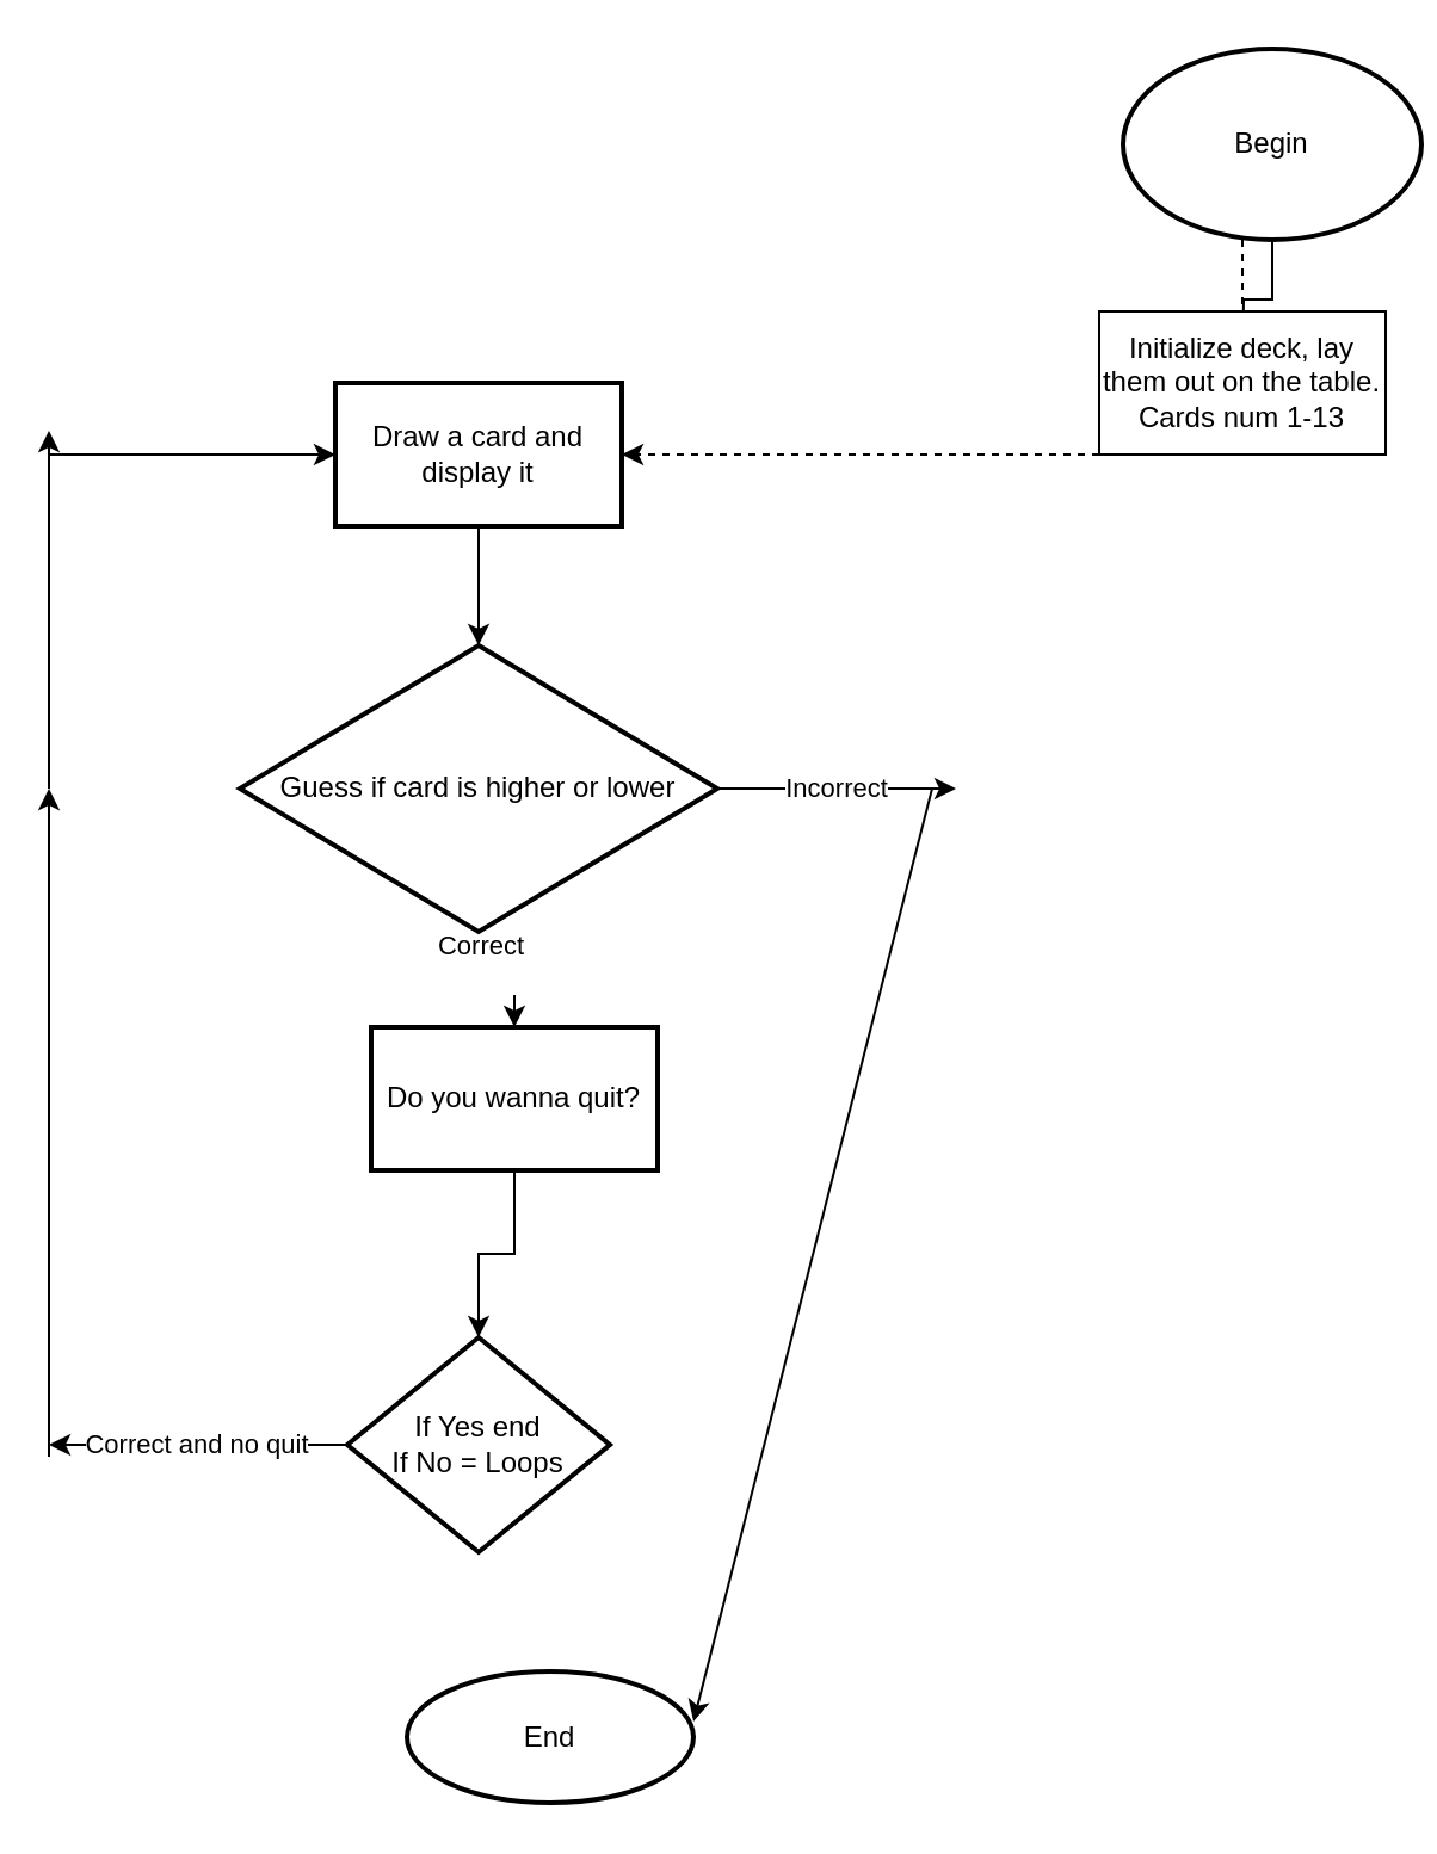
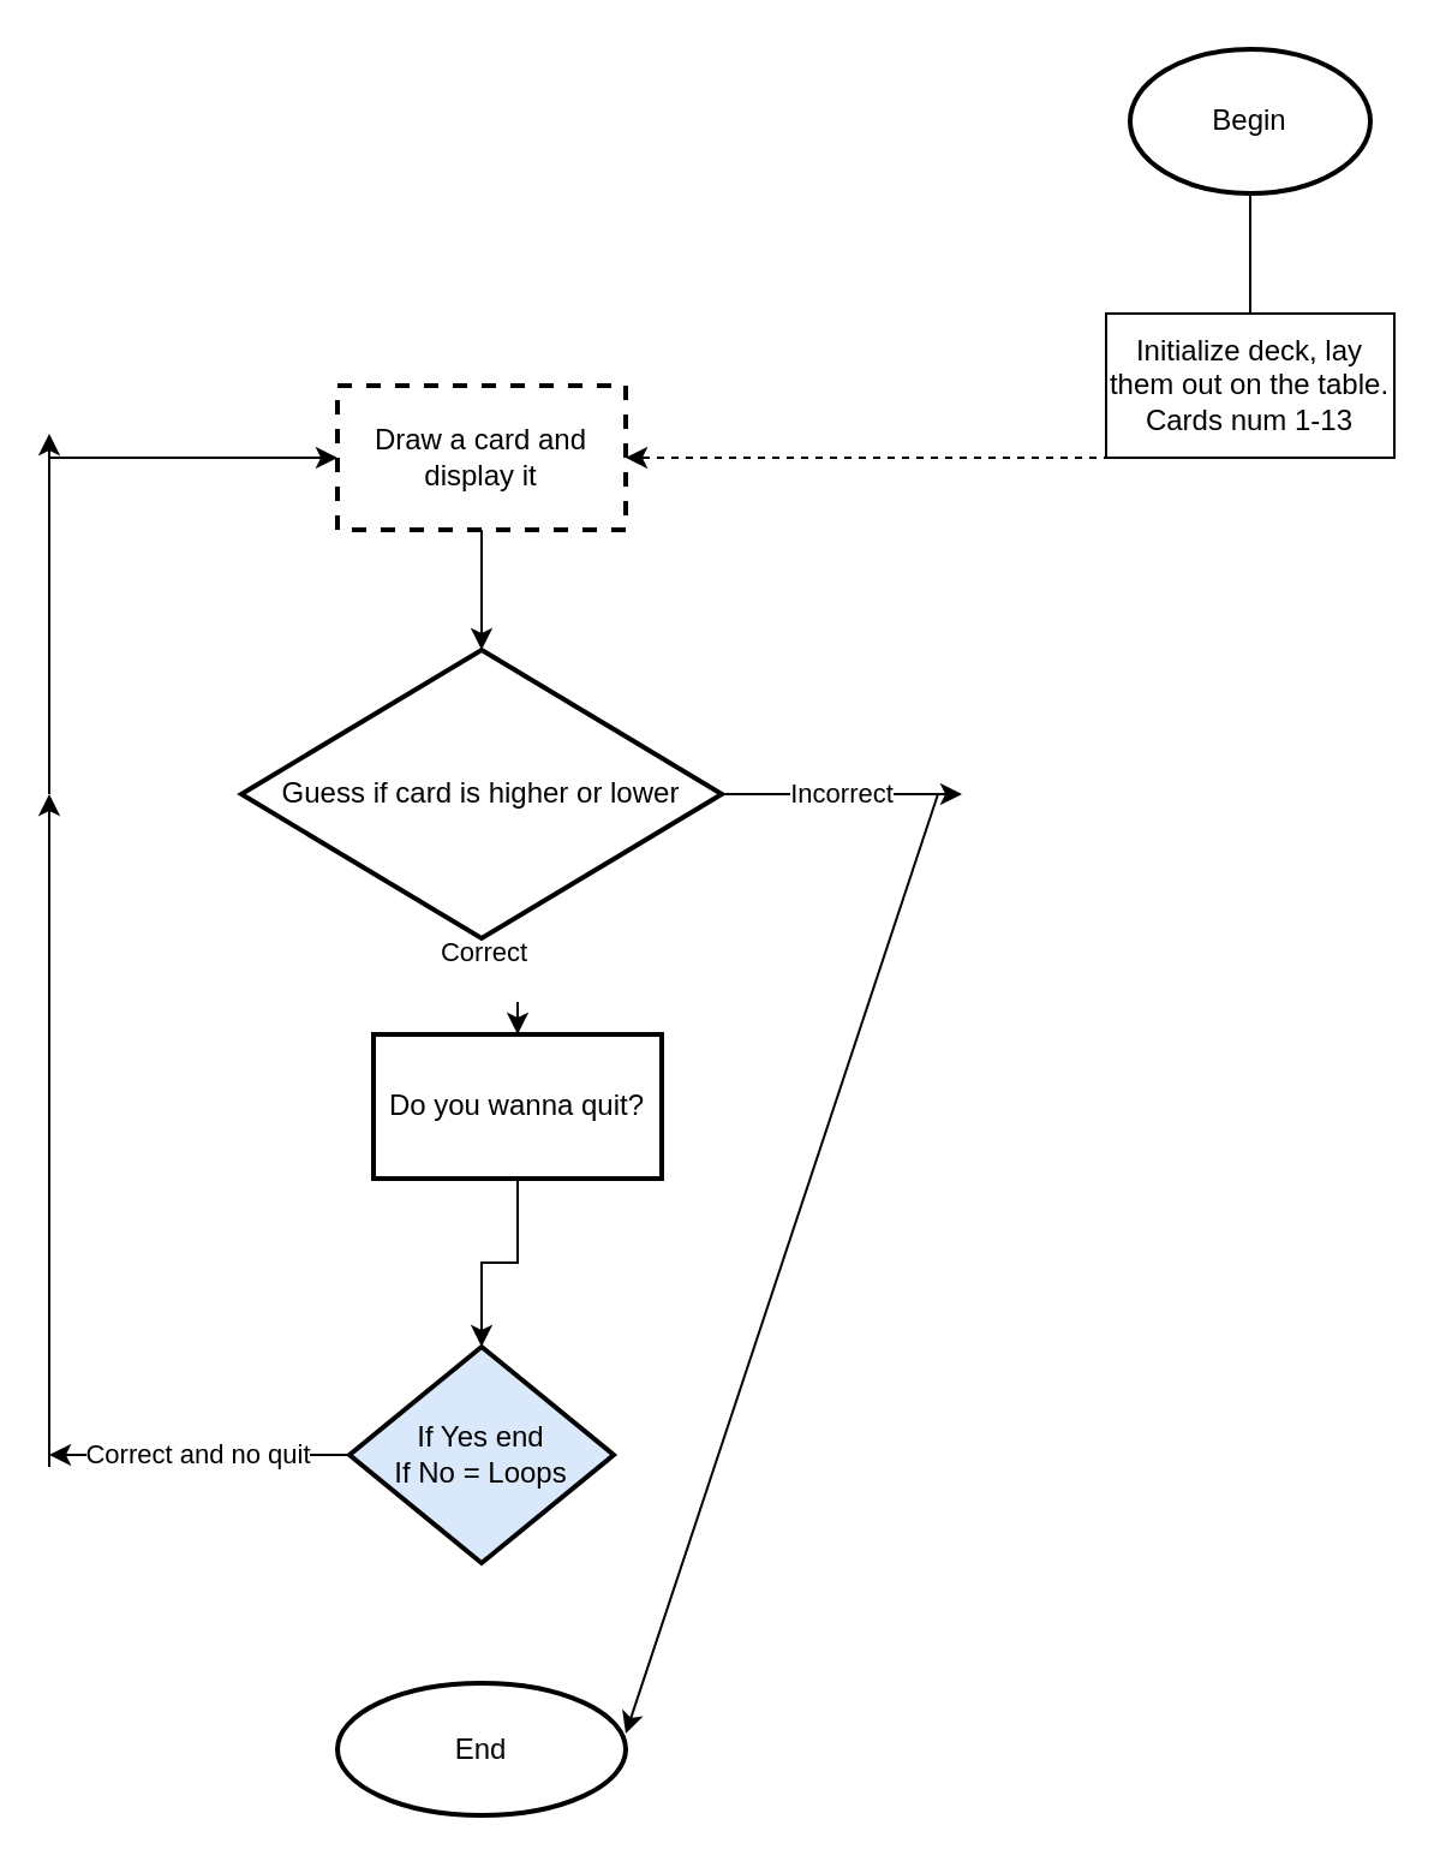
  <mxCell id="0" />
  <mxCell id="1" parent="0" />
  <mxCell id="2" value="" style="edgeStyle=orthogonalEdgeStyle;rounded=0;orthogonalLoop=1;jettySize=auto;html=1;dashed=1;" parent="1" source="4" target="6" edge="1"><mxGeometry relative="1" as="geometry"><Array as="points"><mxPoint x="520" y="190" /></Array></mxGeometry></mxCell>
  <mxCell id="3" style="edgeStyle=orthogonalEdgeStyle;rounded=0;orthogonalLoop=1;jettySize=auto;html=1;" edge="1" parent="1" source="4"><mxGeometry relative="1" as="geometry"><mxPoint x="520" y="150" as="targetPoint" /></mxGeometry></mxCell>
- <mxCell id="4" value="Begin" style="strokeWidth=2;html=1;shape=mxgraph.flowchart.start_1;whiteSpace=wrap;" parent="1" vertex="1"><mxGeometry x="470" y="20" width="125" height="80" as="geometry" /></mxCell>
+ <mxCell id="4" value="Begin" style="strokeWidth=2;html=1;shape=mxgraph.flowchart.start_1;whiteSpace=wrap;" parent="1" vertex="1"><mxGeometry x="470" y="20" width="100" height="60" as="geometry" /></mxCell>
  <mxCell id="5" value="" style="edgeStyle=orthogonalEdgeStyle;rounded=0;orthogonalLoop=1;jettySize=auto;html=1;" parent="1" source="6" target="9" edge="1"><mxGeometry relative="1" as="geometry" /></mxCell>
- <mxCell id="6" value="Draw a card and display it" style="whiteSpace=wrap;html=1;strokeWidth=2;" parent="1" vertex="1"><mxGeometry x="140" y="160" width="120" height="60" as="geometry" /></mxCell>
+ <mxCell id="6" value="Draw a card and display it" style="whiteSpace=wrap;html=1;strokeWidth=2;dashed=1;" parent="1" vertex="1"><mxGeometry x="140" y="160" width="120" height="60" as="geometry" /></mxCell>
  <mxCell id="7" value="" style="edgeStyle=orthogonalEdgeStyle;rounded=0;orthogonalLoop=1;jettySize=auto;html=1;" parent="1" source="9" target="15" edge="1"><mxGeometry relative="1" as="geometry" /></mxCell>
  <mxCell id="8" value="Correct&lt;div&gt;&lt;br&gt;&lt;/div&gt;" style="edgeLabel;html=1;align=center;verticalAlign=middle;resizable=0;points=[];" vertex="1" connectable="0" parent="7"><mxGeometry x="-0.55" relative="1" as="geometry"><mxPoint as="offset" /></mxGeometry></mxCell>
  <mxCell id="9" value="Guess if card is higher or lower" style="rhombus;whiteSpace=wrap;html=1;strokeWidth=2;" parent="1" vertex="1"><mxGeometry x="100" y="270" width="200" height="120" as="geometry" /></mxCell>
- <mxCell id="10" value="End" style="strokeWidth=2;html=1;shape=mxgraph.flowchart.start_1;whiteSpace=wrap;direction=south;" parent="1" vertex="1"><mxGeometry x="170" y="700" width="120" height="55" as="geometry" /></mxCell>
+ <mxCell id="10" value="End" style="strokeWidth=2;html=1;shape=mxgraph.flowchart.start_1;whiteSpace=wrap;direction=south;" parent="1" vertex="1"><mxGeometry x="140" y="700" width="120" height="55" as="geometry" /></mxCell>
  <mxCell id="11" value="" style="endArrow=classic;html=1;rounded=0;" parent="1" edge="1"><mxGeometry width="50" height="50" relative="1" as="geometry"><mxPoint x="20" y="330" as="sourcePoint" /><mxPoint x="20" y="180" as="targetPoint" /></mxGeometry></mxCell>
  <mxCell id="12" value="" style="endArrow=classic;html=1;rounded=0;entryX=0;entryY=0.5;entryDx=0;entryDy=0;" parent="1" target="6" edge="1"><mxGeometry width="50" height="50" relative="1" as="geometry"><mxPoint x="20" y="190" as="sourcePoint" /><mxPoint x="330" y="280" as="targetPoint" /></mxGeometry></mxCell>
  <mxCell id="13" value="Incorrect" style="endArrow=classic;html=1;rounded=0;" parent="1" edge="1"><mxGeometry width="50" height="50" relative="1" as="geometry"><mxPoint x="300" y="330" as="sourcePoint" /><mxPoint x="400" y="330" as="targetPoint" /></mxGeometry></mxCell>
  <mxCell id="14" value="" style="edgeStyle=orthogonalEdgeStyle;rounded=0;orthogonalLoop=1;jettySize=auto;html=1;" parent="1" source="15" target="16" edge="1"><mxGeometry relative="1" as="geometry" /></mxCell>
  <mxCell id="15" value="Do you wanna quit?" style="whiteSpace=wrap;html=1;strokeWidth=2;" parent="1" vertex="1"><mxGeometry x="155" y="430" width="120" height="60" as="geometry" /></mxCell>
- <mxCell id="16" value="If Yes end&lt;div&gt;If No = Loops&lt;/div&gt;" style="rhombus;whiteSpace=wrap;html=1;strokeWidth=2;" parent="1" vertex="1"><mxGeometry x="145" y="560" width="110" height="90" as="geometry" /></mxCell>
+ <mxCell id="16" value="If Yes end&lt;div&gt;If No = Loops&lt;/div&gt;" style="rhombus;whiteSpace=wrap;html=1;strokeWidth=2;fillColor=#dae8fc;" parent="1" vertex="1"><mxGeometry x="145" y="560" width="110" height="90" as="geometry" /></mxCell>
  <mxCell id="17" value="Correct and no quit" style="endArrow=classic;html=1;rounded=0;exitX=0;exitY=0.5;exitDx=0;exitDy=0;" parent="1" source="16" edge="1"><mxGeometry width="50" height="50" relative="1" as="geometry"><mxPoint x="280" y="530" as="sourcePoint" /><mxPoint x="20" y="605" as="targetPoint" /></mxGeometry></mxCell>
  <mxCell id="18" value="" style="endArrow=classic;html=1;rounded=0;" parent="1" edge="1"><mxGeometry width="50" height="50" relative="1" as="geometry"><mxPoint x="20" y="610" as="sourcePoint" /><mxPoint x="20" y="330" as="targetPoint" /></mxGeometry></mxCell>
  <mxCell id="19" value="" style="endArrow=classic;html=1;rounded=0;entryX=0.382;entryY=0;entryDx=0;entryDy=0;entryPerimeter=0;" parent="1" target="10" edge="1"><mxGeometry width="50" height="50" relative="1" as="geometry"><mxPoint x="390" y="330" as="sourcePoint" /><mxPoint x="330" y="480" as="targetPoint" /></mxGeometry></mxCell>
  <mxCell id="20" value="Initialize deck, lay them out on the table. Cards num 1-13" style="rounded=0;whiteSpace=wrap;html=1;" vertex="1" parent="1"><mxGeometry x="460" y="130" width="120" height="60" as="geometry" /></mxCell>
